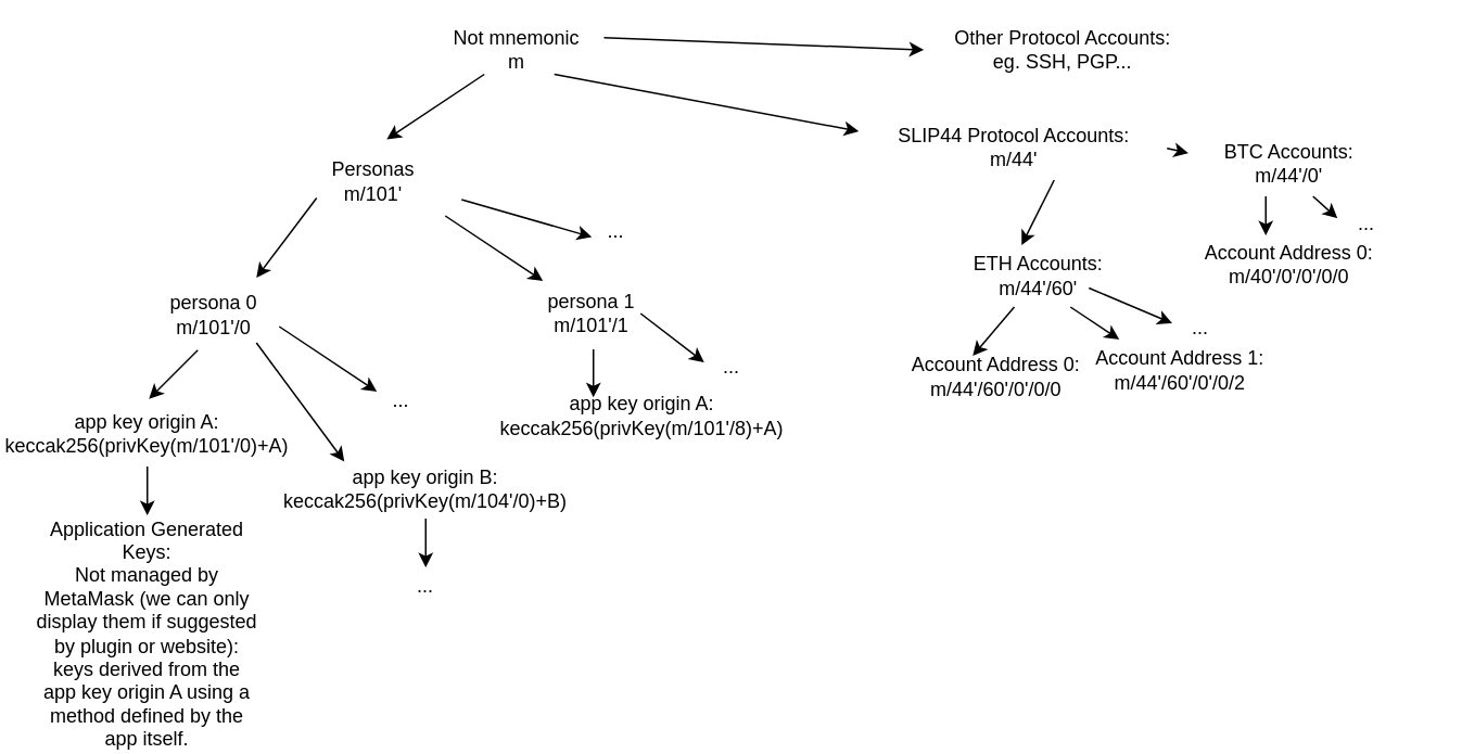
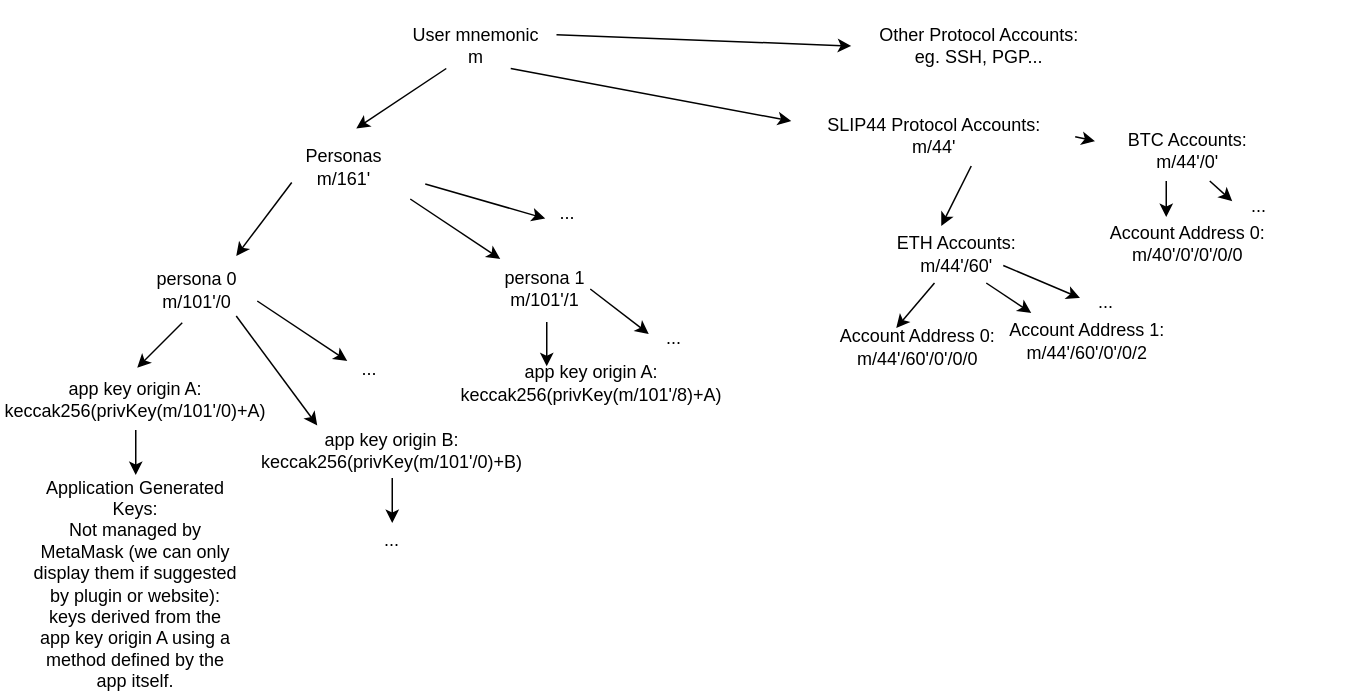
  <mxCell id="0" />
  <mxCell id="1" parent="0" />
- <mxCell id="2" value="Not mnemonic&lt;br&gt;m" style="text;html=1;strokeColor=none;fillColor=none;align=center;verticalAlign=middle;whiteSpace=wrap;rounded=0;" parent="1" vertex="1"><mxGeometry x="247" y="20" width="140" height="20" as="geometry" /></mxCell>
+ <mxCell id="2" value="User mnemonic&lt;br&gt;m" style="text;html=1;strokeColor=none;fillColor=none;align=center;verticalAlign=middle;whiteSpace=wrap;rounded=0;" parent="1" vertex="1"><mxGeometry x="247" y="20" width="140" height="20" as="geometry" /></mxCell>
  <mxCell id="3" value="" style="endArrow=classic;html=1;" parent="1" edge="1"><mxGeometry width="50" height="50" relative="1" as="geometry"><mxPoint x="297" y="45" as="sourcePoint" /><mxPoint x="237" y="85" as="targetPoint" /></mxGeometry></mxCell>
- <mxCell id="4" value="Personas&lt;br&gt;m/101'" style="text;html=1;strokeColor=none;fillColor=none;align=center;verticalAlign=middle;whiteSpace=wrap;rounded=0;" parent="1" vertex="1"><mxGeometry x="159" y="101" width="140" height="20" as="geometry" /></mxCell>
+ <mxCell id="4" value="Personas&lt;br&gt;m/161'" style="text;html=1;strokeColor=none;fillColor=none;align=center;verticalAlign=middle;whiteSpace=wrap;rounded=0;" parent="1" vertex="1"><mxGeometry x="159" y="101" width="140" height="20" as="geometry" /></mxCell>
  <mxCell id="5" value="" style="endArrow=classic;html=1;exitX=0.25;exitY=1;exitDx=0;exitDy=0;" parent="1" source="4" edge="1"><mxGeometry width="50" height="50" relative="1" as="geometry"><mxPoint x="209" y="144" as="sourcePoint" /><mxPoint x="157" y="170" as="targetPoint" /></mxGeometry></mxCell>
  <mxCell id="6" value="persona 0&lt;br&gt;m/101'/0" style="text;html=1;strokeColor=none;fillColor=none;align=center;verticalAlign=middle;whiteSpace=wrap;rounded=0;" parent="1" vertex="1"><mxGeometry x="61" y="183" width="140" height="20" as="geometry" /></mxCell>
  <mxCell id="7" value="" style="edgeStyle=orthogonalEdgeStyle;rounded=0;orthogonalLoop=1;jettySize=auto;html=1;" edge="1" parent="1"><mxGeometry relative="1" as="geometry"><mxPoint x="90" y="286" as="sourcePoint" /><mxPoint x="90" y="316" as="targetPoint" /><Array as="points"><mxPoint x="90" y="296" /><mxPoint x="90" y="296" /></Array></mxGeometry></mxCell>
  <mxCell id="8" value="app key origin A:&lt;br&gt;keccak256(privKey(m/101'/0)+A)" style="text;html=1;strokeColor=none;fillColor=none;align=center;verticalAlign=middle;whiteSpace=wrap;rounded=0;" parent="1" vertex="1"><mxGeometry x="20" y="256" width="140" height="20" as="geometry" /></mxCell>
  <mxCell id="9" value="Application Generated Keys:&lt;br&gt;Not managed by MetaMask (we can only display them if suggested by plugin or website):&lt;br&gt;keys derived from the app key origin A using a method defined by the app itself." style="text;html=1;strokeColor=none;fillColor=none;align=center;verticalAlign=middle;whiteSpace=wrap;rounded=0;" vertex="1" parent="1"><mxGeometry x="20" y="379" width="140" height="20" as="geometry" /></mxCell>
  <mxCell id="10" value="" style="endArrow=classic;html=1;" parent="1" edge="1"><mxGeometry width="50" height="50" relative="1" as="geometry"><mxPoint x="121" y="214.5" as="sourcePoint" /><mxPoint x="91" y="244.5" as="targetPoint" /></mxGeometry></mxCell>
  <mxCell id="11" value="" style="endArrow=classic;html=1;" parent="1" edge="1"><mxGeometry width="50" height="50" relative="1" as="geometry"><mxPoint x="157" y="210" as="sourcePoint" /><mxPoint x="211" y="283" as="targetPoint" /></mxGeometry></mxCell>
- <mxCell id="12" value="app key origin B:&lt;br&gt;keccak256(privKey(m/104'/0)+B)" style="text;html=1;strokeColor=none;fillColor=none;align=center;verticalAlign=middle;whiteSpace=wrap;rounded=0;" parent="1" vertex="1"><mxGeometry x="191" y="290" width="140" height="20" as="geometry" /></mxCell>
+ <mxCell id="12" value="app key origin B:&lt;br&gt;keccak256(privKey(m/101'/0)+B)" style="text;html=1;strokeColor=none;fillColor=none;align=center;verticalAlign=middle;whiteSpace=wrap;rounded=0;" parent="1" vertex="1"><mxGeometry x="191" y="290" width="140" height="20" as="geometry" /></mxCell>
  <mxCell id="13" value="" style="endArrow=classic;html=1;" parent="1" edge="1"><mxGeometry width="50" height="50" relative="1" as="geometry"><mxPoint x="273" y="132" as="sourcePoint" /><mxPoint x="333" y="172" as="targetPoint" /></mxGeometry></mxCell>
  <mxCell id="14" value="persona 1&lt;br&gt;m/101'/1" style="text;html=1;strokeColor=none;fillColor=none;align=center;verticalAlign=middle;whiteSpace=wrap;rounded=0;" parent="1" vertex="1"><mxGeometry x="293" y="182" width="140" height="20" as="geometry" /></mxCell>
  <mxCell id="15" value="" style="endArrow=classic;html=1;" parent="1" edge="1"><mxGeometry width="50" height="50" relative="1" as="geometry"><mxPoint x="171" y="200" as="sourcePoint" /><mxPoint x="231" y="240" as="targetPoint" /></mxGeometry></mxCell>
  <mxCell id="16" value="..." style="text;html=1;strokeColor=none;fillColor=none;align=center;verticalAlign=middle;whiteSpace=wrap;rounded=0;" parent="1" vertex="1"><mxGeometry x="231" y="236" width="30" height="20" as="geometry" /></mxCell>
  <mxCell id="17" value="" style="endArrow=classic;html=1;" parent="1" edge="1"><mxGeometry width="50" height="50" relative="1" as="geometry"><mxPoint x="283" y="122" as="sourcePoint" /><mxPoint x="363" y="145" as="targetPoint" /></mxGeometry></mxCell>
  <mxCell id="18" value="..." style="text;html=1;strokeColor=none;fillColor=none;align=center;verticalAlign=middle;whiteSpace=wrap;rounded=0;" parent="1" vertex="1"><mxGeometry x="363" y="132" width="30" height="20" as="geometry" /></mxCell>
  <mxCell id="19" value="app key origin A:&lt;br&gt;keccak256(privKey(m/101'/8)+A)" style="text;html=1;strokeColor=none;fillColor=none;align=center;verticalAlign=middle;whiteSpace=wrap;rounded=0;" parent="1" vertex="1"><mxGeometry x="324" y="245" width="140" height="20" as="geometry" /></mxCell>
  <mxCell id="20" value="" style="endArrow=classic;html=1;" parent="1" edge="1"><mxGeometry width="50" height="50" relative="1" as="geometry"><mxPoint x="364" y="214" as="sourcePoint" /><mxPoint x="364" y="243.5" as="targetPoint" /></mxGeometry></mxCell>
  <mxCell id="21" value="" style="endArrow=classic;html=1;" parent="1" edge="1"><mxGeometry width="50" height="50" relative="1" as="geometry"><mxPoint x="393" y="192" as="sourcePoint" /><mxPoint x="432" y="222" as="targetPoint" /></mxGeometry></mxCell>
  <mxCell id="22" value="..." style="text;html=1;strokeColor=none;fillColor=none;align=center;verticalAlign=middle;whiteSpace=wrap;rounded=0;" parent="1" vertex="1"><mxGeometry x="434" y="215" width="30" height="20" as="geometry" /></mxCell>
  <mxCell id="23" value="" style="endArrow=classic;html=1;" parent="1" edge="1"><mxGeometry width="50" height="50" relative="1" as="geometry"><mxPoint x="340" y="45" as="sourcePoint" /><mxPoint x="527" y="80" as="targetPoint" /></mxGeometry></mxCell>
  <mxCell id="24" value="SLIP44 Protocol Accounts:&lt;br&gt;m/44'" style="text;html=1;strokeColor=none;fillColor=none;align=center;verticalAlign=middle;whiteSpace=wrap;rounded=0;" parent="1" vertex="1"><mxGeometry x="538" y="80" width="169" height="20" as="geometry" /></mxCell>
  <mxCell id="25" value="" style="endArrow=classic;html=1;" parent="1" edge="1"><mxGeometry width="50" height="50" relative="1" as="geometry"><mxPoint x="647" y="110" as="sourcePoint" /><mxPoint x="627" y="150" as="targetPoint" /></mxGeometry></mxCell>
  <mxCell id="26" value="ETH Accounts:&lt;br&gt;m/44'/60'" style="text;html=1;strokeColor=none;fillColor=none;align=center;verticalAlign=middle;whiteSpace=wrap;rounded=0;" parent="1" vertex="1"><mxGeometry x="552.5" y="158.5" width="169" height="20" as="geometry" /></mxCell>
  <mxCell id="27" value="" style="endArrow=classic;html=1;" parent="1" edge="1"><mxGeometry width="50" height="50" relative="1" as="geometry"><mxPoint x="622.5" y="188" as="sourcePoint" /><mxPoint x="597" y="218" as="targetPoint" /></mxGeometry></mxCell>
  <mxCell id="28" value="Account Address 0:&lt;br&gt;m/44'/60'/0'/0/0" style="text;html=1;strokeColor=none;fillColor=none;align=center;verticalAlign=middle;whiteSpace=wrap;rounded=0;" parent="1" vertex="1"><mxGeometry x="527" y="221" width="169" height="20" as="geometry" /></mxCell>
  <mxCell id="29" value="" style="endArrow=classic;html=1;" parent="1" edge="1"><mxGeometry width="50" height="50" relative="1" as="geometry"><mxPoint x="657" y="188" as="sourcePoint" /><mxPoint x="687" y="208" as="targetPoint" /></mxGeometry></mxCell>
  <mxCell id="30" value="Account Address 1:&lt;br&gt;m/44'/60'/0'/0/2" style="text;html=1;strokeColor=none;fillColor=none;align=center;verticalAlign=middle;whiteSpace=wrap;rounded=0;" parent="1" vertex="1"><mxGeometry x="639.5" y="217" width="169" height="20" as="geometry" /></mxCell>
  <mxCell id="31" value="" style="endArrow=classic;html=1;exitX=0.718;exitY=0.917;exitDx=0;exitDy=0;exitPerimeter=0;" parent="1" edge="1"><mxGeometry width="50" height="50" relative="1" as="geometry"><mxPoint x="668.342" y="176.34" as="sourcePoint" /><mxPoint x="719.5" y="198" as="targetPoint" /></mxGeometry></mxCell>
  <mxCell id="32" value="..." style="text;html=1;strokeColor=none;fillColor=none;align=center;verticalAlign=middle;whiteSpace=wrap;rounded=0;" parent="1" vertex="1"><mxGeometry x="721.5" y="191" width="30" height="20" as="geometry" /></mxCell>
  <mxCell id="33" value="" style="endArrow=classic;html=1;exitX=0.055;exitY=0.023;exitDx=0;exitDy=0;exitPerimeter=0;" parent="1" source="34" edge="1"><mxGeometry width="50" height="50" relative="1" as="geometry"><mxPoint x="749.5" y="53.5" as="sourcePoint" /><mxPoint x="729.5" y="93.5" as="targetPoint" /></mxGeometry></mxCell>
  <mxCell id="34" value="BTC Accounts:&lt;br&gt;m/44'/0'" style="text;html=1;strokeColor=none;fillColor=none;align=center;verticalAlign=middle;whiteSpace=wrap;rounded=0;" parent="1" vertex="1"><mxGeometry x="707" y="90" width="169" height="20" as="geometry" /></mxCell>
  <mxCell id="35" value="" style="endArrow=classic;html=1;" parent="1" edge="1"><mxGeometry width="50" height="50" relative="1" as="geometry"><mxPoint x="777" y="120" as="sourcePoint" /><mxPoint x="777" y="144" as="targetPoint" /></mxGeometry></mxCell>
  <mxCell id="36" value="Account Address 0:&lt;br&gt;m/40'/0'/0'/0/0" style="text;html=1;strokeColor=none;fillColor=none;align=center;verticalAlign=middle;whiteSpace=wrap;rounded=0;" parent="1" vertex="1"><mxGeometry x="707" y="152" width="169" height="20" as="geometry" /></mxCell>
  <mxCell id="37" value="" style="endArrow=classic;html=1;" parent="1" edge="1"><mxGeometry width="50" height="50" relative="1" as="geometry"><mxPoint x="806" y="120" as="sourcePoint" /><mxPoint x="821" y="133.5" as="targetPoint" /></mxGeometry></mxCell>
  <mxCell id="38" value="..." style="text;html=1;strokeColor=none;fillColor=none;align=center;verticalAlign=middle;whiteSpace=wrap;rounded=0;" parent="1" vertex="1"><mxGeometry x="824" y="126.5" width="30" height="20" as="geometry" /></mxCell>
  <mxCell id="39" value="" style="endArrow=classic;html=1;" parent="1" edge="1"><mxGeometry width="50" height="50" relative="1" as="geometry"><mxPoint x="370.5" y="22.5" as="sourcePoint" /><mxPoint x="567" y="30" as="targetPoint" /></mxGeometry></mxCell>
  <mxCell id="40" value="Other Protocol Accounts:&lt;br&gt;eg. SSH, PGP..." style="text;html=1;strokeColor=none;fillColor=none;align=center;verticalAlign=middle;whiteSpace=wrap;rounded=0;" parent="1" vertex="1"><mxGeometry x="567.5" y="20" width="169" height="20" as="geometry" /></mxCell>
  <mxCell id="41" value="" style="edgeStyle=orthogonalEdgeStyle;rounded=0;orthogonalLoop=1;jettySize=auto;html=1;" edge="1" parent="1"><mxGeometry relative="1" as="geometry"><mxPoint x="261" y="318" as="sourcePoint" /><mxPoint x="261" y="348" as="targetPoint" /><Array as="points"><mxPoint x="261" y="328" /><mxPoint x="261" y="328" /></Array></mxGeometry></mxCell>
  <mxCell id="42" value="..." style="text;html=1;strokeColor=none;fillColor=none;align=center;verticalAlign=middle;whiteSpace=wrap;rounded=0;" vertex="1" parent="1"><mxGeometry x="191" y="350" width="140" height="20" as="geometry" /></mxCell>
